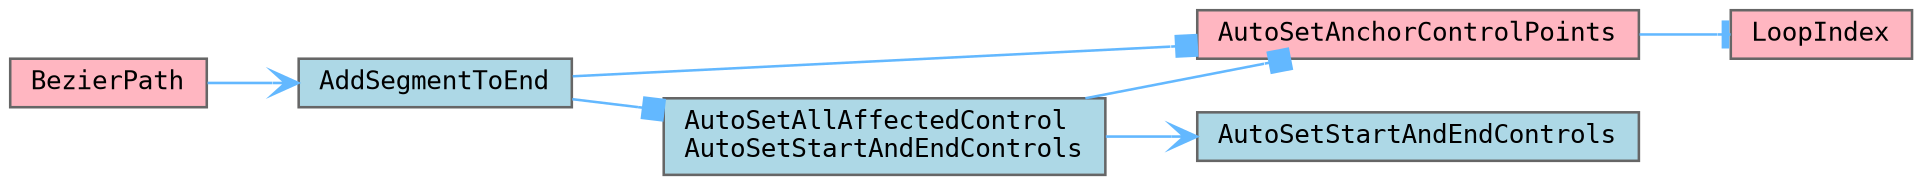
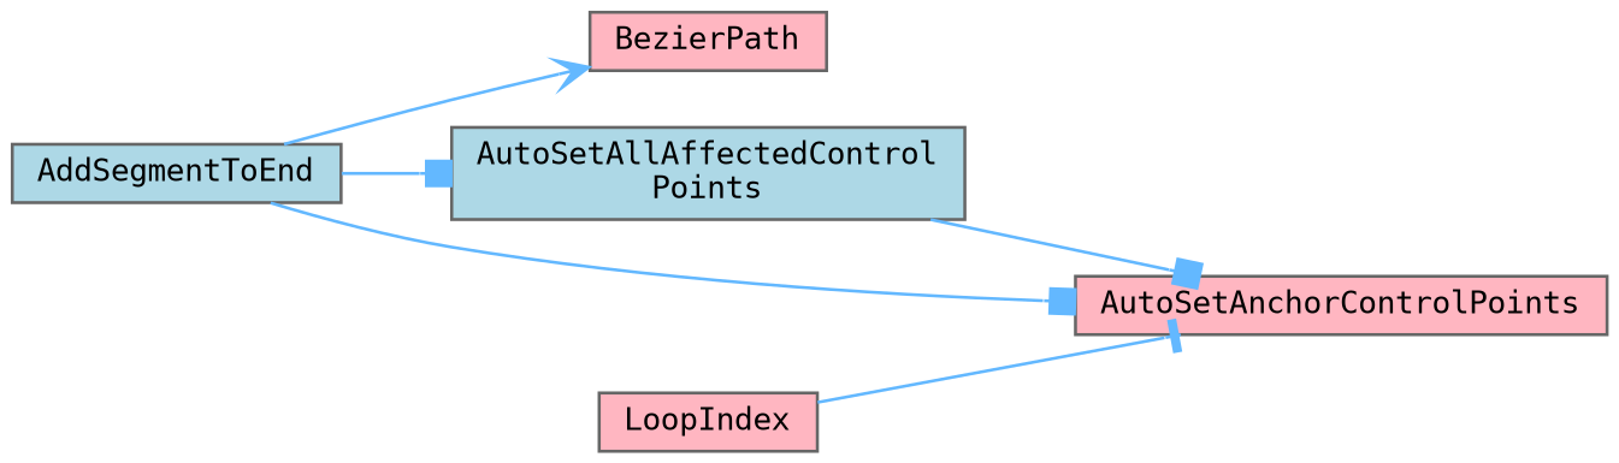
  digraph {
    fontname="DejaVu Sans Mono"
    rankdir=LR
    node [color=grey40 fillcolor=lightpink fontname="DejaVu Sans Mono" fontsize=10 shape=box style=filled]
    edge [arrowhead=box color=steelblue1 fontname="DejaVu Sans Mono" fontsize=10 labelfontname=Helvetica labelfontsize=10 style=solid]
    n1 [color=gray40 fontcolor=black height=0.2 label=BezierPath width=0.4]
    n2 [fillcolor=lightblue height=0.2 label=AddSegmentToEnd width=0.4]
-   n3 [fillcolor=lightblue height=0.2 label="AutoSetAllAffectedControl\lAutoSetStartAndEndControls" width=0.4]
+   n3 [fillcolor=lightblue height=0.2 label="AutoSetAllAffectedControl\lPoints" width=0.4]
    n4 [height=0.2 label=AutoSetAnchorControlPoints width=0.4]
-   n5 [fillcolor=lightblue height=0.2 label=AutoSetStartAndEndControls width=0.4]
    n6 [height=0.2 label=LoopIndex width=0.4]
-   n1 -> n2 [arrowhead=vee]
+   n2 -> n1 [arrowhead=vee]
    n2 -> n3
    n2 -> n4
    n3 -> n4
-   n3 -> n5 [arrowhead=vee]
-   n4 -> n6 [arrowhead=tee]
+   n6 -> n4 [arrowhead=tee]
  }
